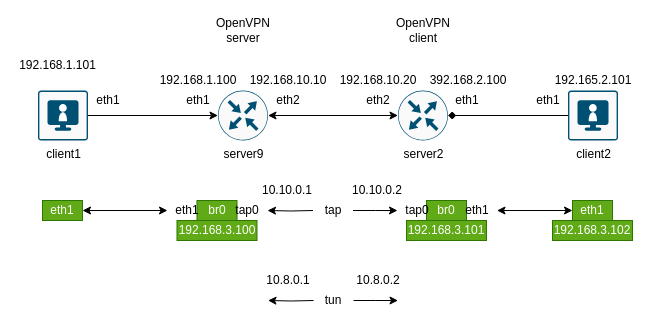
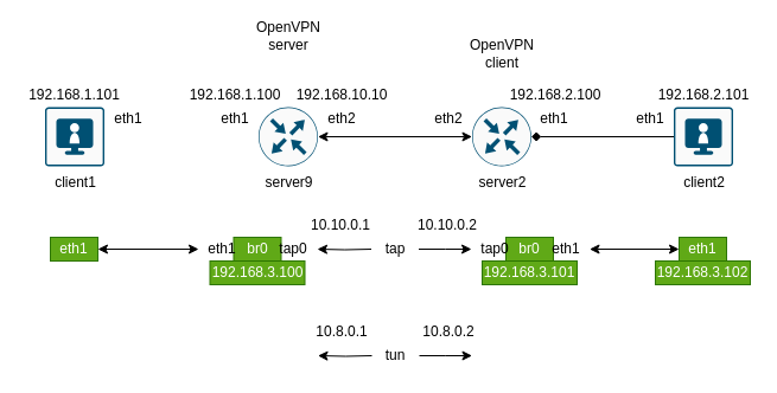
  <mxCell id="0" />
  <mxCell id="1" parent="0" />
  <mxCell id="2" style="edgeStyle=orthogonalEdgeStyle;rounded=0;orthogonalLoop=1;jettySize=auto;html=1;exitX=1;exitY=0.5;exitDx=0;exitDy=0;exitPerimeter=0;entryX=0;entryY=0.5;entryDx=0;entryDy=0;entryPerimeter=0;startArrow=classic;startFill=1;" edge="1" parent="1" source="3" target="4"><mxGeometry relative="1" as="geometry" /></mxCell>
  <mxCell id="3" value="server9" style="points=[[0.5,0,0],[1,0.5,0],[0.5,1,0],[0,0.5,0],[0.145,0.145,0],[0.856,0.145,0],[0.855,0.856,0],[0.145,0.855,0]];verticalLabelPosition=bottom;html=1;verticalAlign=top;aspect=fixed;align=center;pointerEvents=1;shape=mxgraph.cisco19.rect;prIcon=router;fillColor=#FAFAFA;strokeColor=#005073;" vertex="1" parent="1"><mxGeometry x="217.5" y="90" width="50" height="50" as="geometry" /></mxCell>
  <mxCell id="4" value="server2" style="points=[[0.5,0,0],[1,0.5,0],[0.5,1,0],[0,0.5,0],[0.145,0.145,0],[0.856,0.145,0],[0.855,0.856,0],[0.145,0.855,0]];verticalLabelPosition=bottom;html=1;verticalAlign=top;aspect=fixed;align=center;pointerEvents=1;shape=mxgraph.cisco19.rect;prIcon=router;fillColor=#FAFAFA;strokeColor=#005073;" vertex="1" parent="1"><mxGeometry x="397.5" y="90" width="50" height="50" as="geometry" /></mxCell>
- <mxCell id="5" style="edgeStyle=orthogonalEdgeStyle;rounded=0;orthogonalLoop=1;jettySize=auto;html=1;exitX=1;exitY=0.5;exitDx=0;exitDy=0;exitPerimeter=0;entryX=0;entryY=0.5;entryDx=0;entryDy=0;entryPerimeter=0;" edge="1" parent="1" source="6" target="3"><mxGeometry relative="1" as="geometry" /></mxCell>
  <mxCell id="6" value="client1" style="points=[[0.015,0.015,0],[0.985,0.015,0],[0.985,0.985,0],[0.015,0.985,0],[0.25,0,0],[0.5,0,0],[0.75,0,0],[1,0.25,0],[1,0.5,0],[1,0.75,0],[0.75,1,0],[0.5,1,0],[0.25,1,0],[0,0.75,0],[0,0.5,0],[0,0.25,0]];verticalLabelPosition=bottom;html=1;verticalAlign=top;aspect=fixed;align=center;pointerEvents=1;shape=mxgraph.cisco19.rect;prIcon=telepresence_endpoint;fillColor=#FAFAFA;strokeColor=#005073;" vertex="1" parent="1"><mxGeometry x="37.5" y="90" width="50" height="50" as="geometry" /></mxCell>
  <mxCell id="7" style="edgeStyle=orthogonalEdgeStyle;rounded=0;orthogonalLoop=1;jettySize=auto;html=1;exitX=0;exitY=0.5;exitDx=0;exitDy=0;exitPerimeter=0;entryX=1;entryY=0.5;entryDx=0;entryDy=0;entryPerimeter=0;endArrow=diamond;" edge="1" parent="1" source="8" target="4"><mxGeometry relative="1" as="geometry" /></mxCell>
  <mxCell id="8" value="client2" style="points=[[0.015,0.015,0],[0.985,0.015,0],[0.985,0.985,0],[0.015,0.985,0],[0.25,0,0],[0.5,0,0],[0.75,0,0],[1,0.25,0],[1,0.5,0],[1,0.75,0],[0.75,1,0],[0.5,1,0],[0.25,1,0],[0,0.75,0],[0,0.5,0],[0,0.25,0]];verticalLabelPosition=bottom;html=1;verticalAlign=top;aspect=fixed;align=center;pointerEvents=1;shape=mxgraph.cisco19.rect;prIcon=telepresence_endpoint;fillColor=#FAFAFA;strokeColor=#005073;" vertex="1" parent="1"><mxGeometry x="567.5" y="90" width="50" height="50" as="geometry" /></mxCell>
- <mxCell id="9" value="192.168.1.101" style="text;html=1;strokeColor=none;fillColor=none;align=center;verticalAlign=middle;whiteSpace=wrap;rounded=0;" vertex="1" parent="1"><mxGeometry x="15" y="55" width="85" height="20" as="geometry" /></mxCell>
+ <mxCell id="9" value="192.168.1.101" style="text;html=1;strokeColor=none;fillColor=none;align=center;verticalAlign=middle;whiteSpace=wrap;rounded=0;" vertex="1" parent="1"><mxGeometry x="20" y="70" width="85" height="20" as="geometry" /></mxCell>
  <mxCell id="10" value="192.168.1.100" style="text;html=1;strokeColor=none;fillColor=none;align=center;verticalAlign=middle;whiteSpace=wrap;rounded=0;" vertex="1" parent="1"><mxGeometry x="157.5" y="70" width="80" height="20" as="geometry" /></mxCell>
- <mxCell id="11" value="392.168.2.100" style="text;html=1;strokeColor=none;fillColor=none;align=center;verticalAlign=middle;whiteSpace=wrap;rounded=0;" vertex="1" parent="1"><mxGeometry x="427.5" y="70" width="80" height="20" as="geometry" /></mxCell>
- <mxCell id="12" value="192.165.2.101" style="text;html=1;strokeColor=none;fillColor=none;align=center;verticalAlign=middle;whiteSpace=wrap;rounded=0;" vertex="1" parent="1"><mxGeometry x="552.5" y="70" width="80" height="20" as="geometry" /></mxCell>
+ <mxCell id="11" value="192.168.2.100" style="text;html=1;strokeColor=none;fillColor=none;align=center;verticalAlign=middle;whiteSpace=wrap;rounded=0;" vertex="1" parent="1"><mxGeometry x="427.5" y="70" width="80" height="20" as="geometry" /></mxCell>
+ <mxCell id="12" value="192.168.2.101" style="text;html=1;strokeColor=none;fillColor=none;align=center;verticalAlign=middle;whiteSpace=wrap;rounded=0;" vertex="1" parent="1"><mxGeometry x="552.5" y="70" width="80" height="20" as="geometry" /></mxCell>
  <mxCell id="13" value="192.168.10.10" style="text;html=1;strokeColor=none;fillColor=none;align=center;verticalAlign=middle;whiteSpace=wrap;rounded=0;" vertex="1" parent="1"><mxGeometry x="247.5" y="70" width="80" height="20" as="geometry" /></mxCell>
- <mxCell id="14" value="192.168.10.20" style="text;html=1;strokeColor=none;fillColor=none;align=center;verticalAlign=middle;whiteSpace=wrap;rounded=0;" vertex="1" parent="1"><mxGeometry x="337.5" y="70" width="80" height="20" as="geometry" /></mxCell>
  <mxCell id="15" value="OpenVPN&lt;br&gt;server" style="text;html=1;strokeColor=none;fillColor=none;align=center;verticalAlign=middle;whiteSpace=wrap;rounded=0;" vertex="1" parent="1"><mxGeometry x="202.5" y="20" width="80" height="20" as="geometry" /></mxCell>
- <mxCell id="16" value="OpenVPN&lt;br&gt;client" style="text;html=1;strokeColor=none;fillColor=none;align=center;verticalAlign=middle;whiteSpace=wrap;rounded=0;" vertex="1" parent="1"><mxGeometry x="382.5" y="20" width="80" height="20" as="geometry" /></mxCell>
+ <mxCell id="16" value="OpenVPN&lt;br&gt;client" style="text;html=1;strokeColor=none;fillColor=none;align=center;verticalAlign=middle;whiteSpace=wrap;rounded=0;" vertex="1" parent="1"><mxGeometry x="382.5" y="35" width="80" height="20" as="geometry" /></mxCell>
  <mxCell id="17" style="edgeStyle=orthogonalEdgeStyle;rounded=0;orthogonalLoop=1;jettySize=auto;html=1;exitX=1;exitY=0.5;exitDx=0;exitDy=0;exitPerimeter=0;entryX=0;entryY=0.5;entryDx=0;entryDy=0;entryPerimeter=0;startArrow=none;startFill=1;" edge="1" parent="1" source="20"><mxGeometry relative="1" as="geometry"><mxPoint x="267.5" y="300" as="sourcePoint" /><mxPoint x="397.5" y="300" as="targetPoint" /></mxGeometry></mxCell>
  <mxCell id="18" value="10.8.0.1" style="text;html=1;strokeColor=none;fillColor=none;align=center;verticalAlign=middle;whiteSpace=wrap;rounded=0;" vertex="1" parent="1"><mxGeometry x="247.5" y="270" width="80" height="20" as="geometry" /></mxCell>
  <mxCell id="19" value="10.8.0.2" style="text;html=1;strokeColor=none;fillColor=none;align=center;verticalAlign=middle;whiteSpace=wrap;rounded=0;" vertex="1" parent="1"><mxGeometry x="337.5" y="270" width="80" height="20" as="geometry" /></mxCell>
  <mxCell id="20" value="tun" style="text;html=1;strokeColor=none;fillColor=none;align=center;verticalAlign=middle;whiteSpace=wrap;rounded=0;" vertex="1" parent="1"><mxGeometry x="313" y="290" width="40" height="20" as="geometry" /></mxCell>
  <mxCell id="21" value="" style="edgeStyle=orthogonalEdgeStyle;rounded=0;orthogonalLoop=1;jettySize=auto;html=1;exitX=1;exitY=0.5;exitDx=0;exitDy=0;exitPerimeter=0;entryX=0;entryY=0.5;entryDx=0;entryDy=0;entryPerimeter=0;startArrow=classic;startFill=1;endArrow=none;" edge="1" parent="1" target="20"><mxGeometry relative="1" as="geometry"><mxPoint x="267.5" y="300" as="sourcePoint" /><mxPoint x="397.5" y="300" as="targetPoint" /></mxGeometry></mxCell>
  <mxCell id="22" style="edgeStyle=orthogonalEdgeStyle;rounded=0;orthogonalLoop=1;jettySize=auto;html=1;exitX=1;exitY=0.5;exitDx=0;exitDy=0;exitPerimeter=0;entryX=0;entryY=0.5;entryDx=0;entryDy=0;entryPerimeter=0;startArrow=none;startFill=1;" edge="1" parent="1" source="25"><mxGeometry relative="1" as="geometry"><mxPoint x="267" y="210" as="sourcePoint" /><mxPoint x="397" y="210" as="targetPoint" /></mxGeometry></mxCell>
  <mxCell id="23" value="10.10.0.1" style="text;html=1;strokeColor=none;fillColor=none;align=center;verticalAlign=middle;whiteSpace=wrap;rounded=0;" vertex="1" parent="1"><mxGeometry x="247" y="180" width="80" height="20" as="geometry" /></mxCell>
  <mxCell id="24" value="10.10.0.2" style="text;html=1;strokeColor=none;fillColor=none;align=center;verticalAlign=middle;whiteSpace=wrap;rounded=0;" vertex="1" parent="1"><mxGeometry x="337" y="180" width="80" height="20" as="geometry" /></mxCell>
  <mxCell id="25" value="tap" style="text;html=1;strokeColor=none;fillColor=none;align=center;verticalAlign=middle;whiteSpace=wrap;rounded=0;" vertex="1" parent="1"><mxGeometry x="312.5" y="200" width="40" height="20" as="geometry" /></mxCell>
  <mxCell id="26" value="" style="edgeStyle=orthogonalEdgeStyle;rounded=0;orthogonalLoop=1;jettySize=auto;html=1;exitX=1;exitY=0.5;exitDx=0;exitDy=0;exitPerimeter=0;entryX=0;entryY=0.5;entryDx=0;entryDy=0;entryPerimeter=0;startArrow=classic;startFill=1;endArrow=none;" edge="1" parent="1" target="25"><mxGeometry relative="1" as="geometry"><mxPoint x="267" y="210" as="sourcePoint" /><mxPoint x="397" y="210" as="targetPoint" /></mxGeometry></mxCell>
  <mxCell id="27" value="br0" style="text;html=1;strokeColor=#2D7600;fillColor=#60a917;align=center;verticalAlign=middle;whiteSpace=wrap;rounded=0;fontColor=#ffffff;" vertex="1" parent="1"><mxGeometry x="196.5" y="200" width="40" height="20" as="geometry" /></mxCell>
  <mxCell id="28" style="edgeStyle=orthogonalEdgeStyle;rounded=0;orthogonalLoop=1;jettySize=auto;html=1;entryX=1;entryY=0.5;entryDx=0;entryDy=0;startArrow=classic;startFill=1;" edge="1" parent="1" source="29" target="38"><mxGeometry relative="1" as="geometry" /></mxCell>
  <mxCell id="29" value="eth1" style="text;html=1;strokeColor=none;fillColor=none;align=center;verticalAlign=middle;whiteSpace=wrap;rounded=0;" vertex="1" parent="1"><mxGeometry x="167" y="200" width="40" height="20" as="geometry" /></mxCell>
  <mxCell id="30" value="tap0" style="text;html=1;strokeColor=none;fillColor=none;align=center;verticalAlign=middle;whiteSpace=wrap;rounded=0;" vertex="1" parent="1"><mxGeometry x="227" y="200" width="40" height="20" as="geometry" /></mxCell>
  <mxCell id="31" value="br0" style="text;html=1;strokeColor=#2D7600;fillColor=#60a917;align=center;verticalAlign=middle;whiteSpace=wrap;rounded=0;fontColor=#ffffff;" vertex="1" parent="1"><mxGeometry x="426" y="200" width="40" height="20" as="geometry" /></mxCell>
  <mxCell id="32" style="edgeStyle=orthogonalEdgeStyle;rounded=0;orthogonalLoop=1;jettySize=auto;html=1;entryX=0;entryY=0.5;entryDx=0;entryDy=0;startArrow=classic;startFill=1;" edge="1" parent="1" source="33" target="37"><mxGeometry relative="1" as="geometry" /></mxCell>
  <mxCell id="33" value="eth1" style="text;html=1;strokeColor=none;fillColor=none;align=center;verticalAlign=middle;whiteSpace=wrap;rounded=0;" vertex="1" parent="1"><mxGeometry x="456.5" y="200" width="40" height="20" as="geometry" /></mxCell>
  <mxCell id="34" value="tap0" style="text;html=1;strokeColor=none;fillColor=none;align=center;verticalAlign=middle;whiteSpace=wrap;rounded=0;" vertex="1" parent="1"><mxGeometry x="397" y="200" width="40" height="20" as="geometry" /></mxCell>
  <mxCell id="35" value="192.168.3.101" style="text;html=1;strokeColor=#2D7600;fillColor=#60a917;align=center;verticalAlign=middle;whiteSpace=wrap;rounded=0;fontColor=#ffffff;" vertex="1" parent="1"><mxGeometry x="406" y="220" width="80" height="20" as="geometry" /></mxCell>
  <mxCell id="36" value="192.168.3.100" style="text;html=1;strokeColor=#2D7600;fillColor=#60a917;align=center;verticalAlign=middle;whiteSpace=wrap;rounded=0;fontColor=#ffffff;" vertex="1" parent="1"><mxGeometry x="176.5" y="220" width="80" height="20" as="geometry" /></mxCell>
  <mxCell id="37" value="eth1" style="text;html=1;strokeColor=#2D7600;fillColor=#60a917;align=center;verticalAlign=middle;whiteSpace=wrap;rounded=0;fontColor=#ffffff;" vertex="1" parent="1"><mxGeometry x="572" y="200" width="40" height="20" as="geometry" /></mxCell>
  <mxCell id="38" value="eth1" style="text;html=1;strokeColor=#2D7600;fillColor=#60a917;align=center;verticalAlign=middle;whiteSpace=wrap;rounded=0;fontColor=#ffffff;" vertex="1" parent="1"><mxGeometry x="42" y="200" width="40" height="20" as="geometry" /></mxCell>
  <mxCell id="39" value="192.168.3.102" style="text;html=1;strokeColor=#2D7600;fillColor=#60a917;align=center;verticalAlign=middle;whiteSpace=wrap;rounded=0;fontColor=#ffffff;" vertex="1" parent="1"><mxGeometry x="552" y="220" width="80" height="20" as="geometry" /></mxCell>
  <mxCell id="40" value="eth1" style="text;html=1;strokeColor=none;fillColor=none;align=center;verticalAlign=middle;whiteSpace=wrap;rounded=0;" vertex="1" parent="1"><mxGeometry x="87.5" y="90" width="40" height="20" as="geometry" /></mxCell>
  <mxCell id="41" value="eth1" style="text;html=1;strokeColor=none;fillColor=none;align=center;verticalAlign=middle;whiteSpace=wrap;rounded=0;" vertex="1" parent="1"><mxGeometry x="177.5" y="90" width="40" height="20" as="geometry" /></mxCell>
  <mxCell id="42" value="eth1" style="text;html=1;strokeColor=none;fillColor=none;align=center;verticalAlign=middle;whiteSpace=wrap;rounded=0;" vertex="1" parent="1"><mxGeometry x="446.5" y="90" width="40" height="20" as="geometry" /></mxCell>
  <mxCell id="43" value="eth1" style="text;html=1;strokeColor=none;fillColor=none;align=center;verticalAlign=middle;whiteSpace=wrap;rounded=0;" vertex="1" parent="1"><mxGeometry x="527.5" y="90" width="40" height="20" as="geometry" /></mxCell>
  <mxCell id="44" value="eth2" style="text;html=1;strokeColor=none;fillColor=none;align=center;verticalAlign=middle;whiteSpace=wrap;rounded=0;" vertex="1" parent="1"><mxGeometry x="357.5" y="90" width="40" height="20" as="geometry" /></mxCell>
  <mxCell id="45" value="eth2" style="text;html=1;strokeColor=none;fillColor=none;align=center;verticalAlign=middle;whiteSpace=wrap;rounded=0;" vertex="1" parent="1"><mxGeometry x="267.5" y="90" width="40" height="20" as="geometry" /></mxCell>
